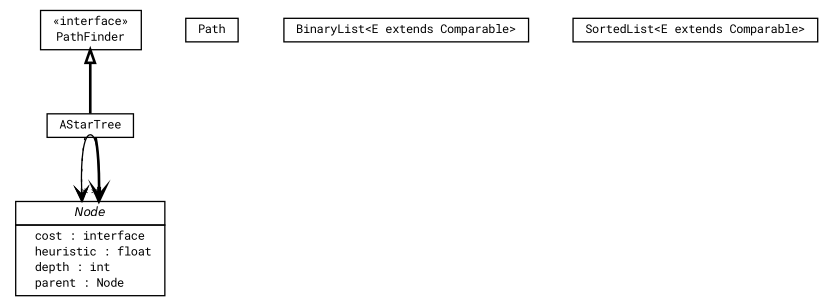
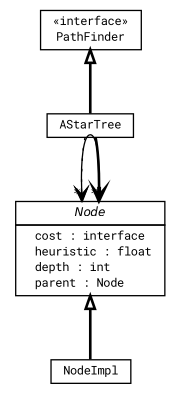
  digraph {
    fontname="Roboto Mono"
    node [fontcolor=black fontname="Roboto Mono" fontsize=9.0 shape=plaintext]
    edge [arrowhead=open color=black fontcolor=black fontname="Roboto Mono" fontsize=10.0 headport=p labelfontname=Helvetica labelfontsize=10 style=bold tailport=p]
    n1 [label=<<table border="0" cellborder="1" cellspacing="0" cellpadding="2" port="p" href="./Node.html"> 		<tr><td><table border="0" cellspacing="0" cellpadding="1"> 			<tr><td><font face="Helvetica-Oblique"> Node </font></td></tr> 		</table></td></tr> 		<tr><td><table border="0" cellspacing="0" cellpadding="1"> 			<tr><td align="left">  cost : interface </td></tr> 			<tr><td align="left">  heuristic : float </td></tr> 			<tr><td align="left">  depth : int </td></tr> 			<tr><td align="left">  parent : Node </td></tr> 		</table></td></tr> 		</table>>]
+   n2 [label=<<table border="0" cellborder="1" cellspacing="0" cellpadding="2" port="p" href="./NodeImpl.html"> 		<tr><td><table border="0" cellspacing="0" cellpadding="1"> 			<tr><td> NodeImpl </td></tr> 		</table></td></tr> 		</table>>]
    n3 [label=<<table border="0" cellborder="1" cellspacing="0" cellpadding="2" port="p" href="./AStarTree.html"> 		<tr><td><table border="0" cellspacing="0" cellpadding="1"> 			<tr><td> AStarTree </td></tr> 		</table></td></tr> 		</table>>]
-   n4 [label=<<table border="0" cellborder="1" cellspacing="0" cellpadding="2" port="p" href="./Path.html"> 		<tr><td><table border="0" cellspacing="0" cellpadding="1"> 			<tr><td> Path </td></tr> 		</table></td></tr> 		</table>>]
-   n5 [label=<<table border="0" cellborder="1" cellspacing="0" cellpadding="2" port="p" href="./BinaryList.html"> 		<tr><td><table border="0" cellspacing="0" cellpadding="1"> 			<tr><td> BinaryList&lt;E extends Comparable&gt; </td></tr> 		</table></td></tr> 		</table>>]
    n6 [label=<<table border="0" cellborder="1" cellspacing="0" cellpadding="2" port="p" href="./PathFinder.html"> 		<tr><td><table border="0" cellspacing="0" cellpadding="1"> 			<tr><td> &laquo;interface&raquo; </td></tr> 			<tr><td> PathFinder </td></tr> 		</table></td></tr> 		</table>>]
-   n7 [label=<<table border="0" cellborder="1" cellspacing="0" cellpadding="2" port="p" href="./SortedList.html"> 		<tr><td><table border="0" cellspacing="0" cellpadding="1"> 			<tr><td> SortedList&lt;E extends Comparable&gt; </td></tr> 		</table></td></tr> 		</table>>]
    n1 -> n1 [style=solid]
+   n1 -> n2 [arrowtail=empty dir=back fontsize=10 arrowhead="" color="" fontcolor=""]
    n3 -> n1 [headlabel="*" style=dotted]
    n3 -> n1 [headlabel="*"]
    n6 -> n3 [arrowtail=empty dir=back fontsize=10 arrowhead="" color="" fontcolor=""]
  }
